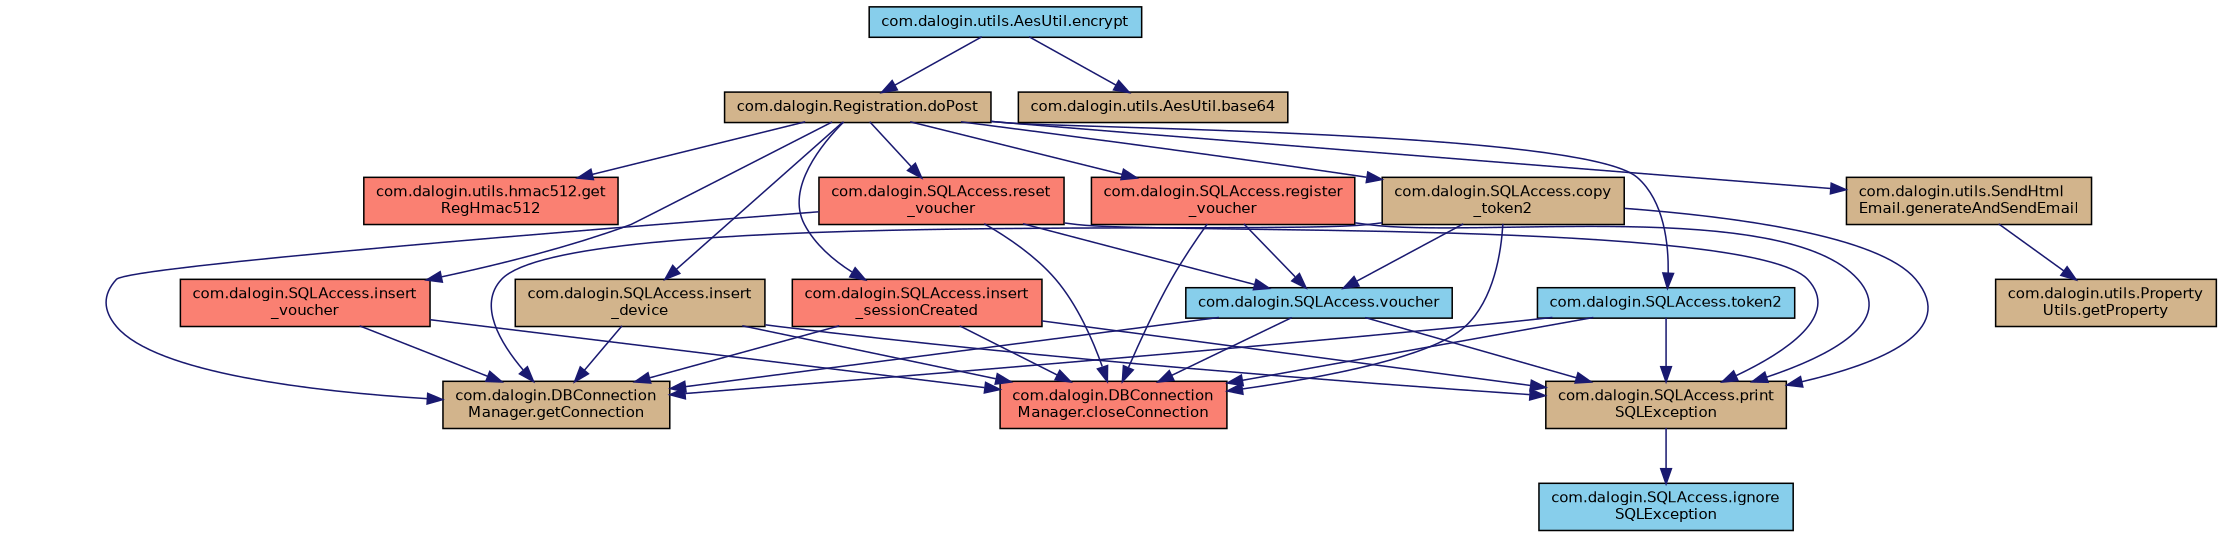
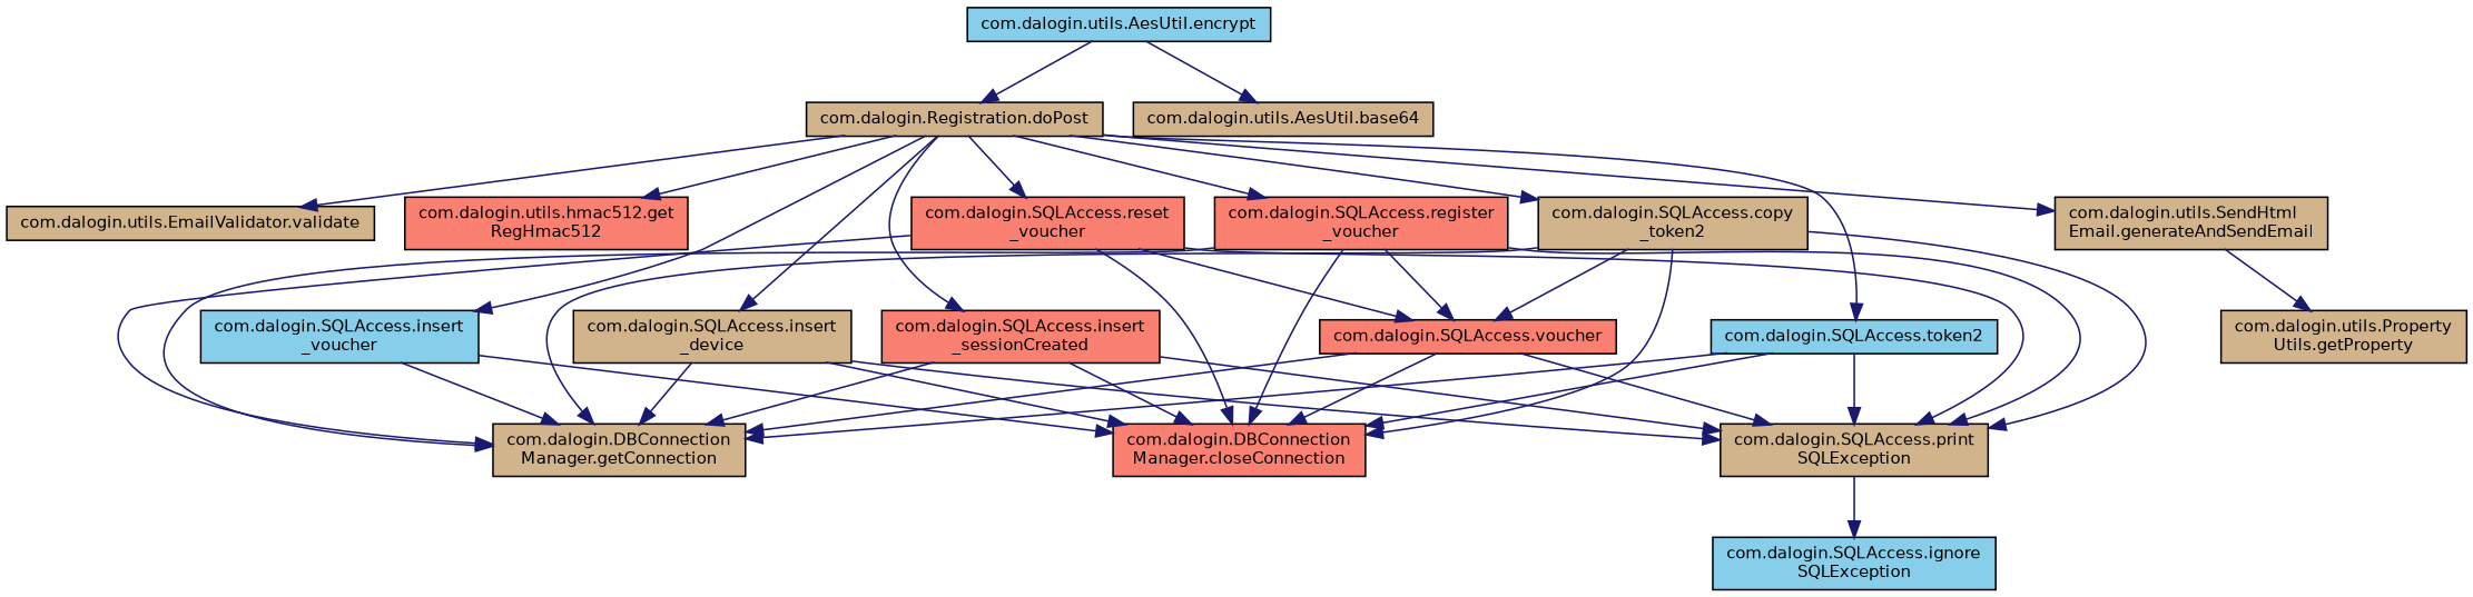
  digraph {
    rankdir=TB
    node [color=black fillcolor=tan fontname=Helvetica fontsize=10 shape=record style=filled]
    edge [color=midnightblue fontname=Helvetica fontsize=10 labelfontname=Helvetica labelfontsize=10 style=solid]
    n1 [fontcolor=black height=0.2 label="com.dalogin.Registration.doPost" width=0.4]
+   n2 [height=0.2 label="com.dalogin.utils.EmailValidator.validate" width=0.4]
    n3 [fillcolor=salmon height=0.2 label="com.dalogin.utils.hmac512.get\lRegHmac512" width=0.4]
    n4 [fillcolor=salmon height=0.2 label="com.dalogin.SQLAccess.register\l_voucher" width=0.4]
-   n5 [fillcolor=salmon height=0.2 label="com.dalogin.SQLAccess.insert\l_voucher" width=0.4]
+   n5 [fillcolor=skyblue height=0.2 label="com.dalogin.SQLAccess.insert\l_voucher" width=0.4]
    n6 [height=0.2 label="com.dalogin.SQLAccess.insert\l_device" width=0.4]
    n7 [fillcolor=salmon height=0.2 label="com.dalogin.SQLAccess.insert\l_sessionCreated" width=0.4]
    n8 [height=0.2 label="com.dalogin.SQLAccess.copy\l_token2" width=0.4]
    n9 [fillcolor=skyblue height=0.2 label="com.dalogin.SQLAccess.token2" width=0.4]
    n10 [height=0.2 label="com.dalogin.utils.SendHtml\lEmail.generateAndSendEmail" width=0.4]
    n11 [fillcolor=salmon height=0.2 label="com.dalogin.SQLAccess.reset\l_voucher" width=0.4]
    n12 [height=0.2 label="com.dalogin.DBConnection\lManager.getConnection" width=0.4]
-   n13 [fillcolor=skyblue height=0.2 label="com.dalogin.SQLAccess.voucher" width=0.4]
+   n13 [fillcolor=salmon height=0.2 label="com.dalogin.SQLAccess.voucher" width=0.4]
    n14 [fillcolor=salmon height=0.2 label="com.dalogin.DBConnection\lManager.closeConnection" width=0.4]
    n15 [height=0.2 label="com.dalogin.SQLAccess.print\lSQLException" width=0.4]
    n16 [fillcolor=skyblue height=0.2 label="com.dalogin.utils.AesUtil.encrypt" width=0.4]
    n17 [height=0.2 label="com.dalogin.utils.AesUtil.base64" width=0.4]
    n18 [height=0.2 label="com.dalogin.utils.Property\lUtils.getProperty" width=0.4]
    n19 [fillcolor=skyblue height=0.2 label="com.dalogin.SQLAccess.ignore\lSQLException" width=0.4]
+   n1 -> n2
    n1 -> n3
    n1 -> n4
    n1 -> n5
    n1 -> n6
    n1 -> n7
    n1 -> n8
    n1 -> n9
    n1 -> n10
    n1 -> n11
+   n4 -> n12
    n4 -> n13
    n4 -> n14
    n4 -> n15
    n5 -> n12
    n5 -> n14
    n6 -> n12
    n6 -> n14
    n6 -> n15
    n7 -> n12
    n7 -> n14
    n7 -> n15
    n8 -> n12
    n8 -> n13
    n8 -> n14
    n8 -> n15
    n9 -> n12
    n9 -> n14
    n9 -> n15
    n10 -> n18
    n11 -> n12
    n11 -> n13
    n11 -> n14
    n11 -> n15
    n13 -> n12
    n13 -> n14
    n13 -> n15
    n15 -> n19
    n16 -> n1
    n16 -> n17
  }
